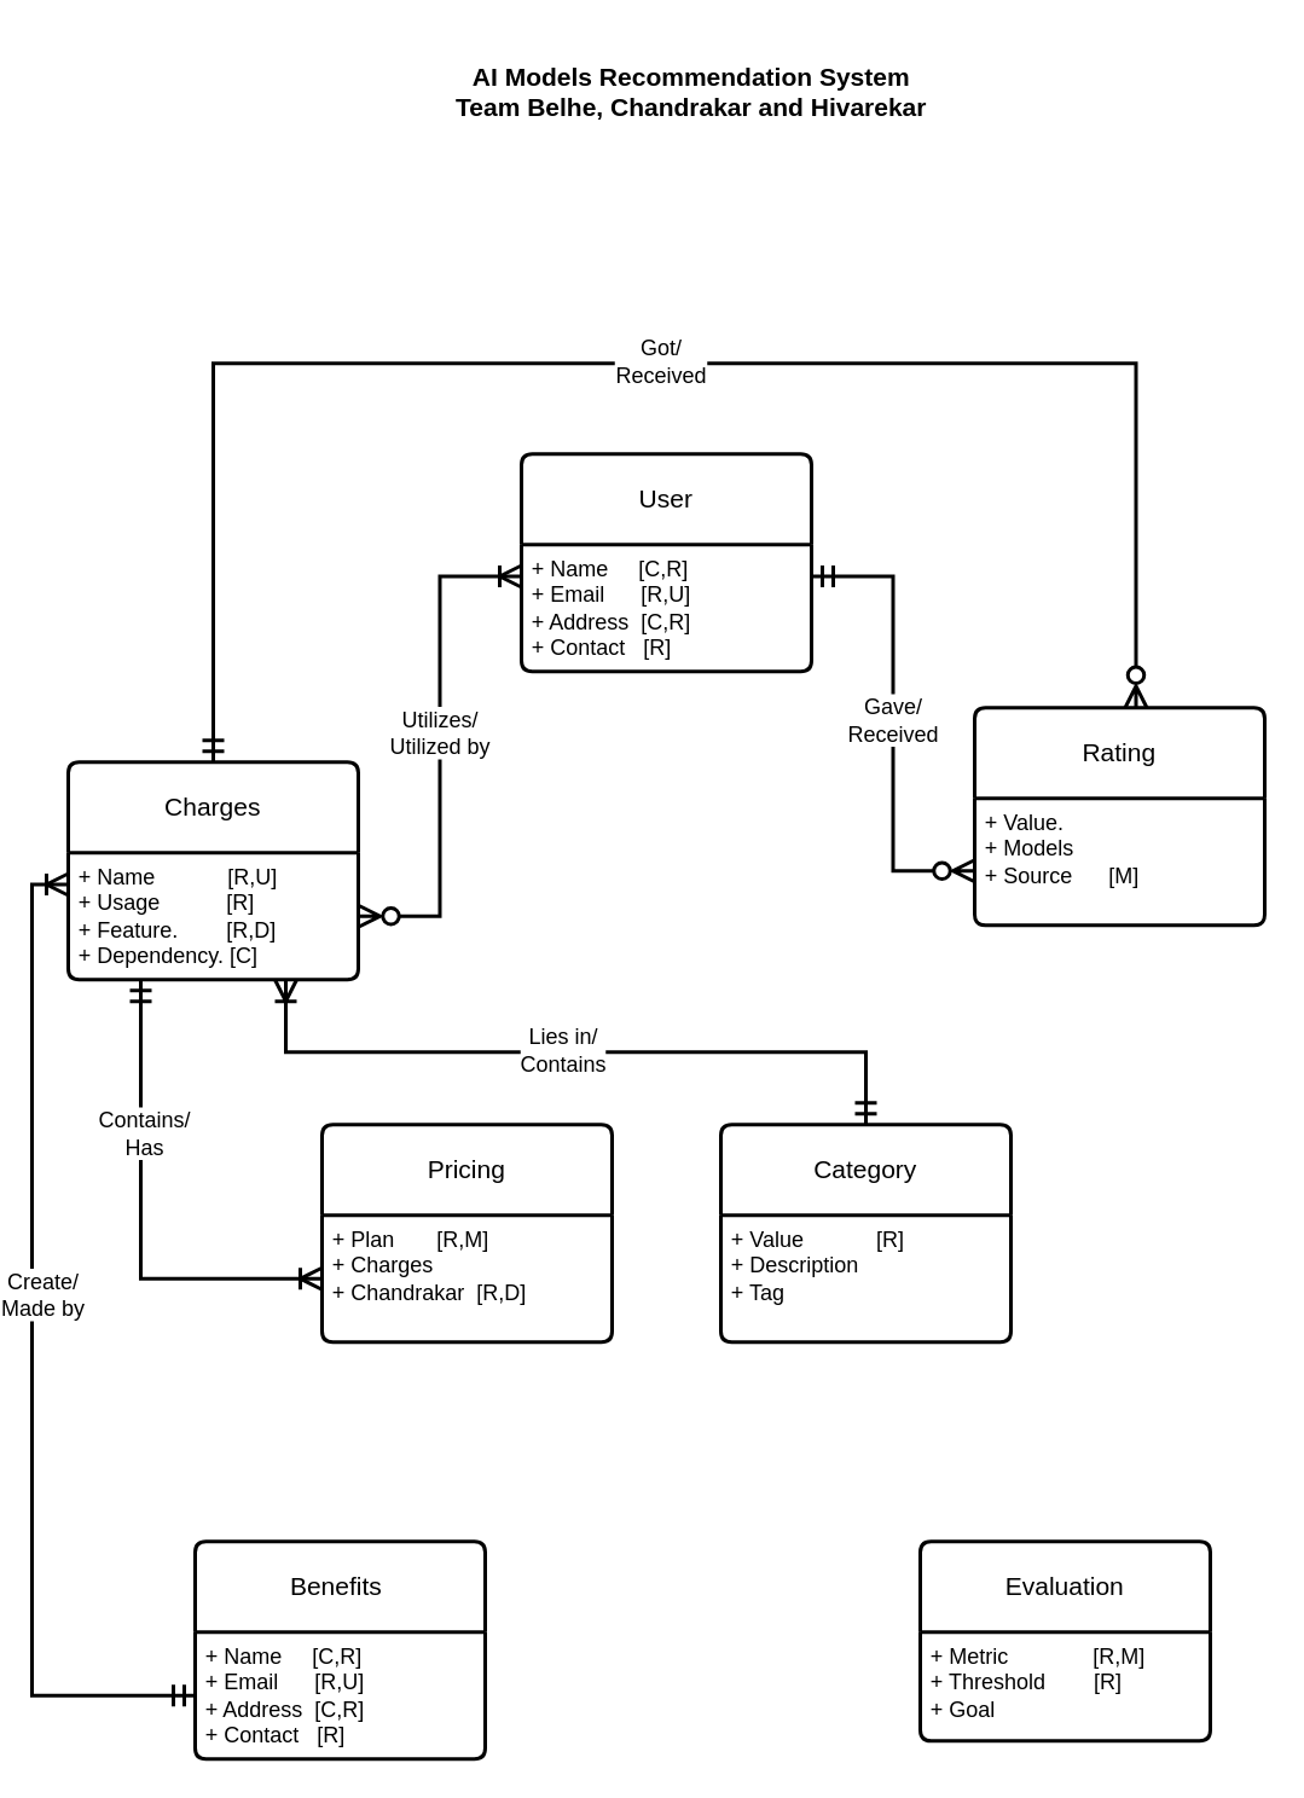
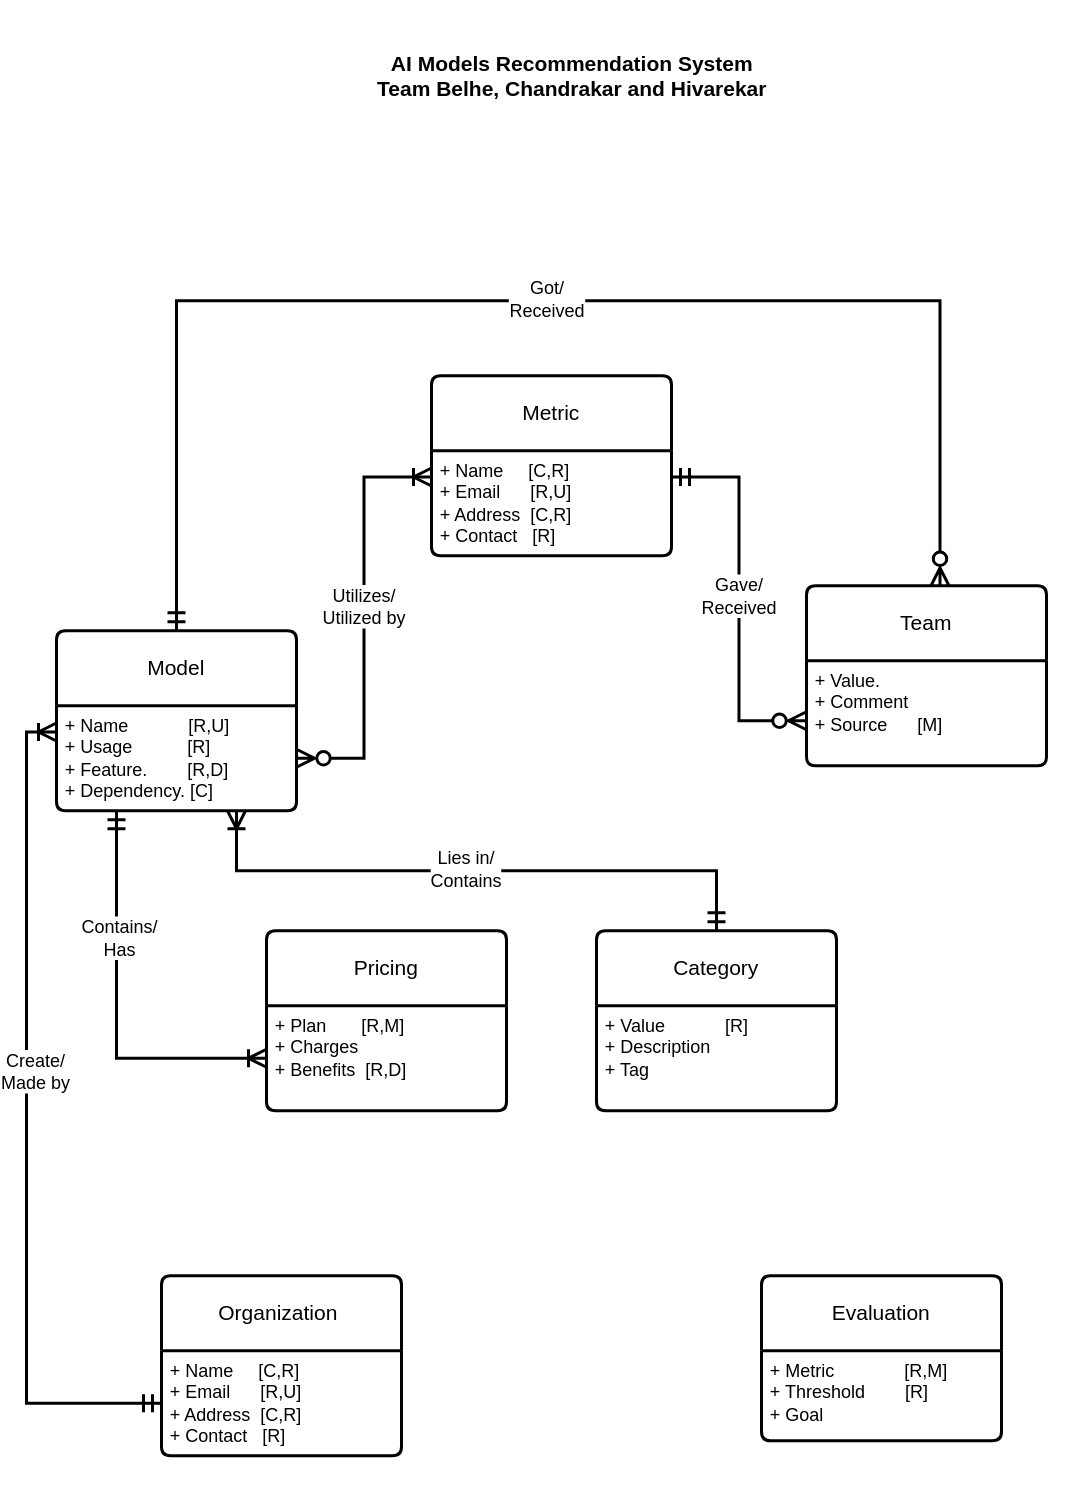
  <mxCell id="0" />
  <mxCell id="1" parent="0" />
- <mxCell id="2" value="User" style="swimlane;childLayout=stackLayout;horizontal=1;startSize=50;horizontalStack=0;rounded=1;fontSize=14;fontStyle=0;strokeWidth=2;resizeParent=0;resizeLast=1;shadow=0;dashed=0;align=center;arcSize=4;whiteSpace=wrap;html=1;" parent="1" vertex="1"><mxGeometry x="270" y="250" width="160" height="120" as="geometry" /></mxCell>
+ <mxCell id="2" value="Metric" style="swimlane;childLayout=stackLayout;horizontal=1;startSize=50;horizontalStack=0;rounded=1;fontSize=14;fontStyle=0;strokeWidth=2;resizeParent=0;resizeLast=1;shadow=0;dashed=0;align=center;arcSize=4;whiteSpace=wrap;html=1;" parent="1" vertex="1"><mxGeometry x="270" y="250" width="160" height="120" as="geometry" /></mxCell>
  <mxCell id="3" value="+ Name&amp;nbsp; &amp;nbsp; &amp;nbsp;[C,R]&lt;br&gt;+ Email&amp;nbsp; &amp;nbsp; &amp;nbsp; [R,U]&lt;br&gt;+ Address&amp;nbsp; [C,R]&lt;br&gt;+ Contact&amp;nbsp; &amp;nbsp;[R]" style="align=left;strokeColor=none;fillColor=none;spacingLeft=4;fontSize=12;verticalAlign=top;resizable=0;rotatable=0;part=1;html=1;" parent="2" vertex="1"><mxGeometry y="50" width="160" height="70" as="geometry" /></mxCell>
  <mxCell id="4" value="Pricing" style="swimlane;childLayout=stackLayout;horizontal=1;startSize=50;horizontalStack=0;rounded=1;fontSize=14;fontStyle=0;strokeWidth=2;resizeParent=0;resizeLast=1;shadow=0;dashed=0;align=center;arcSize=4;whiteSpace=wrap;html=1;" parent="1" vertex="1"><mxGeometry x="160" y="620" width="160" height="120" as="geometry" /></mxCell>
- <mxCell id="5" value="+ Plan&amp;nbsp; &amp;nbsp; &amp;nbsp; &amp;nbsp;[R,M]&lt;br&gt;+ Charges&amp;nbsp;&lt;br&gt;+ Chandrakar&amp;nbsp; [R,D]" style="align=left;strokeColor=none;fillColor=none;spacingLeft=4;fontSize=12;verticalAlign=top;resizable=0;rotatable=0;part=1;html=1;" parent="4" vertex="1"><mxGeometry y="50" width="160" height="70" as="geometry" /></mxCell>
- <mxCell id="6" value="Charges" style="swimlane;childLayout=stackLayout;horizontal=1;startSize=50;horizontalStack=0;rounded=1;fontSize=14;fontStyle=0;strokeWidth=2;resizeParent=0;resizeLast=1;shadow=0;dashed=0;align=center;arcSize=4;whiteSpace=wrap;html=1;" parent="1" vertex="1"><mxGeometry x="20" y="420" width="160" height="120" as="geometry" /></mxCell>
+ <mxCell id="5" value="+ Plan&amp;nbsp; &amp;nbsp; &amp;nbsp; &amp;nbsp;[R,M]&lt;br&gt;+ Charges&amp;nbsp;&lt;br&gt;+ Benefits&amp;nbsp; [R,D]" style="align=left;strokeColor=none;fillColor=none;spacingLeft=4;fontSize=12;verticalAlign=top;resizable=0;rotatable=0;part=1;html=1;" parent="4" vertex="1"><mxGeometry y="50" width="160" height="70" as="geometry" /></mxCell>
+ <mxCell id="6" value="Model" style="swimlane;childLayout=stackLayout;horizontal=1;startSize=50;horizontalStack=0;rounded=1;fontSize=14;fontStyle=0;strokeWidth=2;resizeParent=0;resizeLast=1;shadow=0;dashed=0;align=center;arcSize=4;whiteSpace=wrap;html=1;" parent="1" vertex="1"><mxGeometry x="20" y="420" width="160" height="120" as="geometry" /></mxCell>
  <mxCell id="7" value="+ Name&amp;nbsp; &amp;nbsp; &amp;nbsp; &amp;nbsp; &amp;nbsp; &amp;nbsp; [R,U]&lt;br&gt;+ Usage&amp;nbsp; &amp;nbsp; &amp;nbsp; &amp;nbsp; &amp;nbsp; &amp;nbsp;[R]&lt;br&gt;+ Feature.&amp;nbsp; &amp;nbsp; &amp;nbsp; &amp;nbsp; [R,D]&lt;br&gt;+ Dependency. [C]" style="align=left;strokeColor=none;fillColor=none;spacingLeft=4;fontSize=12;verticalAlign=top;resizable=0;rotatable=0;part=1;html=1;" parent="6" vertex="1"><mxGeometry y="50" width="160" height="70" as="geometry" /></mxCell>
  <mxCell id="8" value="Evaluation" style="swimlane;childLayout=stackLayout;horizontal=1;startSize=50;horizontalStack=0;rounded=1;fontSize=14;fontStyle=0;strokeWidth=2;resizeParent=0;resizeLast=1;shadow=0;dashed=0;align=center;arcSize=4;whiteSpace=wrap;html=1;" parent="1" vertex="1"><mxGeometry x="490" y="850" width="160" height="110" as="geometry" /></mxCell>
  <mxCell id="9" value="+ Metric&amp;nbsp; &amp;nbsp; &amp;nbsp; &amp;nbsp; &amp;nbsp; &amp;nbsp; &amp;nbsp; [R,M]&lt;br&gt;+ Threshold&amp;nbsp; &amp;nbsp; &amp;nbsp; &amp;nbsp; [R]&lt;br&gt;+ Goal" style="align=left;strokeColor=none;fillColor=none;spacingLeft=4;fontSize=12;verticalAlign=top;resizable=0;rotatable=0;part=1;html=1;" parent="8" vertex="1"><mxGeometry y="50" width="160" height="60" as="geometry" /></mxCell>
- <mxCell id="10" value="Benefits&amp;nbsp;" style="swimlane;childLayout=stackLayout;horizontal=1;startSize=50;horizontalStack=0;rounded=1;fontSize=14;fontStyle=0;strokeWidth=2;resizeParent=0;resizeLast=1;shadow=0;dashed=0;align=center;arcSize=4;whiteSpace=wrap;html=1;" parent="1" vertex="1"><mxGeometry x="90" y="850" width="160" height="120" as="geometry" /></mxCell>
+ <mxCell id="10" value="Organization&amp;nbsp;" style="swimlane;childLayout=stackLayout;horizontal=1;startSize=50;horizontalStack=0;rounded=1;fontSize=14;fontStyle=0;strokeWidth=2;resizeParent=0;resizeLast=1;shadow=0;dashed=0;align=center;arcSize=4;whiteSpace=wrap;html=1;" parent="1" vertex="1"><mxGeometry x="90" y="850" width="160" height="120" as="geometry" /></mxCell>
  <mxCell id="11" value="+ Name&amp;nbsp; &amp;nbsp; &amp;nbsp;[C,R]&lt;br style=&quot;border-color: var(--border-color);&quot;&gt;+ Email&amp;nbsp; &amp;nbsp; &amp;nbsp; [R,U]&lt;br style=&quot;border-color: var(--border-color);&quot;&gt;+ Address&amp;nbsp; [C,R]&lt;br style=&quot;border-color: var(--border-color);&quot;&gt;+ Contact&amp;nbsp; &amp;nbsp;[R]" style="align=left;strokeColor=none;fillColor=none;spacingLeft=4;fontSize=12;verticalAlign=top;resizable=0;rotatable=0;part=1;html=1;" parent="10" vertex="1"><mxGeometry y="50" width="160" height="70" as="geometry" /></mxCell>
- <mxCell id="12" value="Rating" style="swimlane;childLayout=stackLayout;horizontal=1;startSize=50;horizontalStack=0;rounded=1;fontSize=14;fontStyle=0;strokeWidth=2;resizeParent=0;resizeLast=1;shadow=0;dashed=0;align=center;arcSize=4;whiteSpace=wrap;html=1;" parent="1" vertex="1"><mxGeometry x="520" y="390" width="160" height="120" as="geometry" /></mxCell>
- <mxCell id="13" value="+ Value.&amp;nbsp; &amp;nbsp; &amp;nbsp; &amp;nbsp;&lt;br&gt;+ Models&lt;br&gt;+ Source&amp;nbsp; &amp;nbsp; &amp;nbsp; [M]" style="align=left;strokeColor=none;fillColor=none;spacingLeft=4;fontSize=12;verticalAlign=top;resizable=0;rotatable=0;part=1;html=1;" parent="12" vertex="1"><mxGeometry y="50" width="160" height="70" as="geometry" /></mxCell>
+ <mxCell id="12" value="Team" style="swimlane;childLayout=stackLayout;horizontal=1;startSize=50;horizontalStack=0;rounded=1;fontSize=14;fontStyle=0;strokeWidth=2;resizeParent=0;resizeLast=1;shadow=0;dashed=0;align=center;arcSize=4;whiteSpace=wrap;html=1;" parent="1" vertex="1"><mxGeometry x="520" y="390" width="160" height="120" as="geometry" /></mxCell>
+ <mxCell id="13" value="+ Value.&amp;nbsp; &amp;nbsp; &amp;nbsp; &amp;nbsp;&lt;br&gt;+ Comment&lt;br&gt;+ Source&amp;nbsp; &amp;nbsp; &amp;nbsp; [M]" style="align=left;strokeColor=none;fillColor=none;spacingLeft=4;fontSize=12;verticalAlign=top;resizable=0;rotatable=0;part=1;html=1;" parent="12" vertex="1"><mxGeometry y="50" width="160" height="70" as="geometry" /></mxCell>
  <mxCell id="14" value="Category" style="swimlane;childLayout=stackLayout;horizontal=1;startSize=50;horizontalStack=0;rounded=1;fontSize=14;fontStyle=0;strokeWidth=2;resizeParent=0;resizeLast=1;shadow=0;dashed=0;align=center;arcSize=4;whiteSpace=wrap;html=1;" parent="1" vertex="1"><mxGeometry x="380" y="620" width="160" height="120" as="geometry" /></mxCell>
  <mxCell id="15" value="+ Value&amp;nbsp; &amp;nbsp; &amp;nbsp; &amp;nbsp; &amp;nbsp; &amp;nbsp; [R]&lt;br&gt;+ Description&lt;br&gt;+ Tag" style="align=left;strokeColor=none;fillColor=none;spacingLeft=4;fontSize=12;verticalAlign=top;resizable=0;rotatable=0;part=1;html=1;" parent="14" vertex="1"><mxGeometry y="50" width="160" height="70" as="geometry" /></mxCell>
  <mxCell id="16" style="edgeStyle=orthogonalEdgeStyle;rounded=0;orthogonalLoop=1;jettySize=auto;html=1;exitX=0;exitY=0.25;exitDx=0;exitDy=0;entryX=1;entryY=0.5;entryDx=0;entryDy=0;endArrow=ERzeroToMany;endFill=0;startArrow=ERoneToMany;startFill=0;endSize=9;startSize=9;strokeWidth=2;" parent="1" source="3" target="7" edge="1"><mxGeometry relative="1" as="geometry" /></mxCell>
  <mxCell id="17" value="&lt;font style=&quot;font-size: 12px;&quot;&gt;Utilizes/&lt;br&gt;Utilized by&lt;/font&gt;" style="edgeLabel;html=1;align=center;verticalAlign=middle;resizable=0;points=[];" parent="16" vertex="1" connectable="0"><mxGeometry x="-0.056" y="-1" relative="1" as="geometry"><mxPoint as="offset" /></mxGeometry></mxCell>
  <mxCell id="18" style="edgeStyle=orthogonalEdgeStyle;rounded=0;orthogonalLoop=1;jettySize=auto;html=1;exitX=0.25;exitY=1;exitDx=0;exitDy=0;entryX=0;entryY=0.5;entryDx=0;entryDy=0;endArrow=ERoneToMany;endFill=0;startArrow=ERmandOne;startFill=0;endSize=9;startSize=9;strokeWidth=2;" parent="1" source="7" target="5" edge="1"><mxGeometry relative="1" as="geometry" /></mxCell>
  <mxCell id="19" value="&lt;font style=&quot;font-size: 12px;&quot;&gt;Contains/&lt;br&gt;Has&lt;/font&gt;" style="edgeLabel;html=1;align=center;verticalAlign=middle;resizable=0;points=[];" parent="18" vertex="1" connectable="0"><mxGeometry x="-0.368" y="1" relative="1" as="geometry"><mxPoint as="offset" /></mxGeometry></mxCell>
  <mxCell id="20" style="edgeStyle=orthogonalEdgeStyle;rounded=0;orthogonalLoop=1;jettySize=auto;html=1;exitX=0.75;exitY=1;exitDx=0;exitDy=0;entryX=0.5;entryY=0;entryDx=0;entryDy=0;endArrow=ERmandOne;endFill=0;startArrow=ERoneToMany;startFill=0;endSize=9;startSize=9;strokeWidth=2;" parent="1" source="7" target="14" edge="1"><mxGeometry relative="1" as="geometry" /></mxCell>
  <mxCell id="21" value="&lt;font style=&quot;font-size: 12px;&quot;&gt;Lies in/&lt;br&gt;Contains&lt;/font&gt;" style="edgeLabel;html=1;align=center;verticalAlign=middle;resizable=0;points=[];" parent="20" vertex="1" connectable="0"><mxGeometry x="-0.038" y="2" relative="1" as="geometry"><mxPoint as="offset" /></mxGeometry></mxCell>
  <mxCell id="22" style="edgeStyle=orthogonalEdgeStyle;rounded=0;orthogonalLoop=1;jettySize=auto;html=1;exitX=0;exitY=0.5;exitDx=0;exitDy=0;entryX=0;entryY=0.25;entryDx=0;entryDy=0;endArrow=ERoneToMany;endFill=0;startArrow=ERmandOne;startFill=0;endSize=9;startSize=9;strokeWidth=2;" parent="1" source="11" target="7" edge="1"><mxGeometry relative="1" as="geometry" /></mxCell>
  <mxCell id="23" value="&lt;font style=&quot;font-size: 12px;&quot;&gt;Create/&lt;br&gt;Made by&lt;/font&gt;" style="edgeLabel;html=1;align=center;verticalAlign=middle;resizable=0;points=[];" parent="22" vertex="1" connectable="0"><mxGeometry x="0.12" y="-5" relative="1" as="geometry"><mxPoint as="offset" /></mxGeometry></mxCell>
  <mxCell id="24" style="edgeStyle=orthogonalEdgeStyle;rounded=0;orthogonalLoop=1;jettySize=auto;html=1;exitX=0.5;exitY=0;exitDx=0;exitDy=0;endArrow=ERzeroToMany;endFill=0;startArrow=ERmandOne;startFill=0;endSize=9;startSize=9;strokeWidth=2;" parent="1" source="6" edge="1"><mxGeometry relative="1" as="geometry"><mxPoint x="609" y="390" as="targetPoint" /><Array as="points"><mxPoint x="100" y="200" /><mxPoint x="609" y="200" /></Array></mxGeometry></mxCell>
  <mxCell id="25" value="&lt;font style=&quot;font-size: 12px;&quot;&gt;Got/&lt;br&gt;Received&lt;/font&gt;" style="edgeLabel;html=1;align=center;verticalAlign=middle;resizable=0;points=[];" parent="24" vertex="1" connectable="0"><mxGeometry x="0.014" y="2" relative="1" as="geometry"><mxPoint as="offset" /></mxGeometry></mxCell>
  <mxCell id="26" style="edgeStyle=orthogonalEdgeStyle;rounded=0;orthogonalLoop=1;jettySize=auto;html=1;exitX=1;exitY=0.25;exitDx=0;exitDy=0;entryX=0;entryY=0.75;entryDx=0;entryDy=0;endArrow=ERzeroToMany;endFill=0;startArrow=ERmandOne;startFill=0;endSize=9;startSize=9;strokeWidth=2;" parent="1" source="3" target="12" edge="1"><mxGeometry relative="1" as="geometry" /></mxCell>
  <mxCell id="27" value="&lt;font style=&quot;font-size: 12px;&quot;&gt;Gave/&lt;br&gt;Received&lt;/font&gt;" style="edgeLabel;html=1;align=center;verticalAlign=middle;resizable=0;points=[];" parent="26" vertex="1" connectable="0"><mxGeometry x="-0.021" y="-1" relative="1" as="geometry"><mxPoint as="offset" /></mxGeometry></mxCell>
  <mxCell id="28" value="&lt;b style=&quot;font-size: 14px;&quot;&gt;AI Models Recommendation System&lt;br&gt;Team Belhe, Chandrakar and Hivarekar&lt;br&gt;&lt;/b&gt;" style="text;html=1;strokeColor=none;fillColor=none;align=center;verticalAlign=middle;whiteSpace=wrap;rounded=0;" vertex="1" parent="1"><mxGeometry x="214" y="20" width="300" height="60" as="geometry" /></mxCell>
